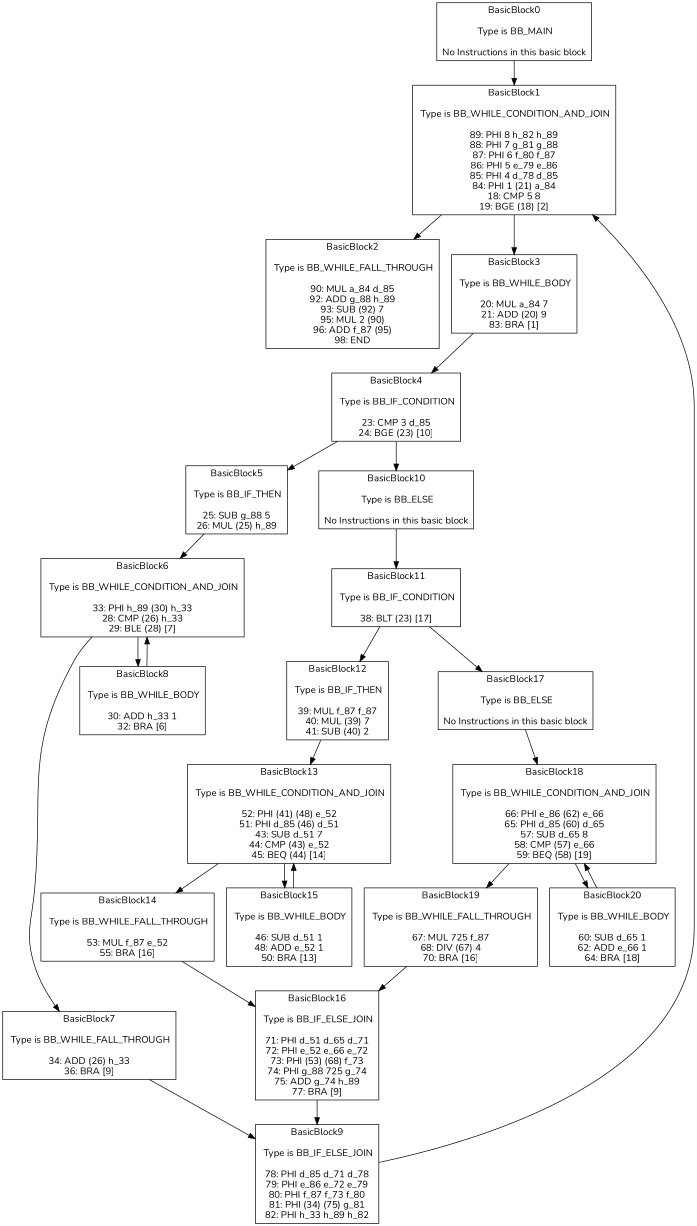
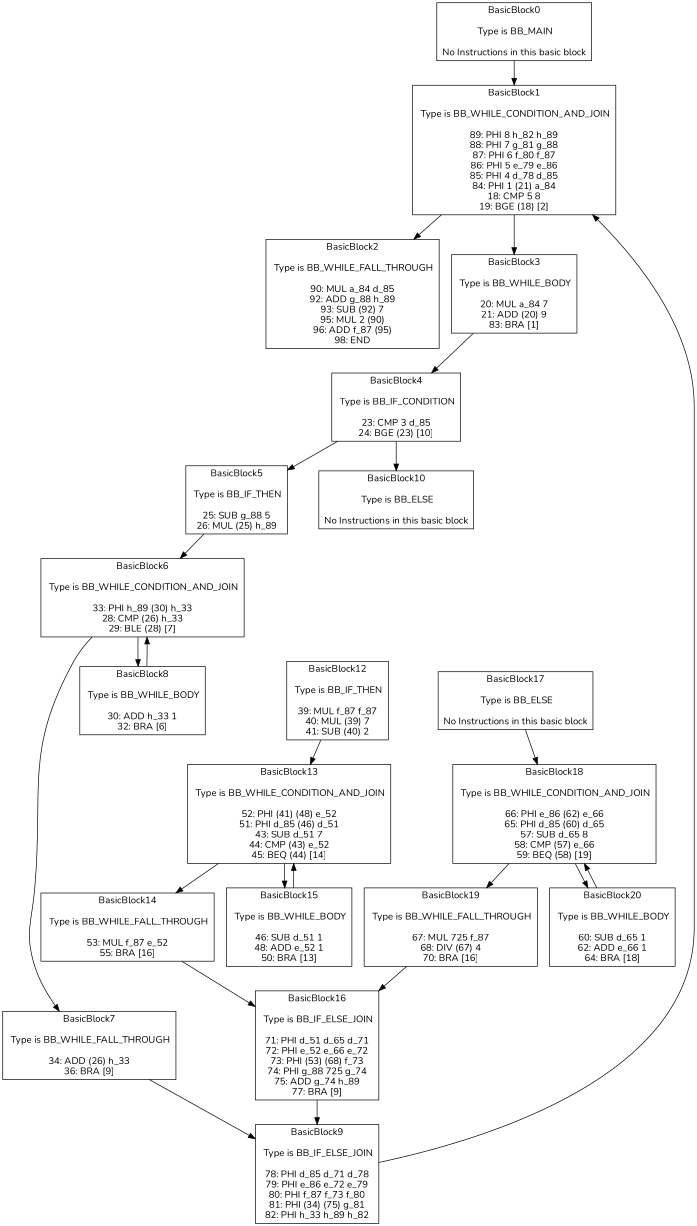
  digraph {
    fontname=Nunito
    node [shape=box fontname=Nunito]
    edge [fontname=Nunito]
    n1 [label="BasicBlock0\n\n Type is BB_MAIN\n\nNo Instructions in this basic block\n"]
    n2 [label="BasicBlock1\n\n Type is BB_WHILE_CONDITION_AND_JOIN\n\n89: PHI 8 h_82 h_89\n88: PHI 7 g_81 g_88\n87: PHI 6 f_80 f_87\n86: PHI 5 e_79 e_86\n85: PHI 4 d_78 d_85\n84: PHI 1 (21) a_84\n18: CMP 5 8\n19: BGE (18) [2]\n"]
    n3 [label="BasicBlock2\n\n Type is BB_WHILE_FALL_THROUGH\n\n90: MUL a_84 d_85\n92: ADD g_88 h_89\n93: SUB (92) 7\n95: MUL 2 (90)\n96: ADD f_87 (95)\n98: END\n"]
    n4 [label="BasicBlock3\n\n Type is BB_WHILE_BODY\n\n20: MUL a_84 7\n21: ADD (20) 9\n83: BRA [1]\n"]
    n5 [label="BasicBlock4\n\n Type is BB_IF_CONDITION\n\n23: CMP 3 d_85\n24: BGE (23) [10]\n"]
    n6 [label="BasicBlock5\n\n Type is BB_IF_THEN\n\n25: SUB g_88 5\n26: MUL (25) h_89\n"]
    n7 [label="BasicBlock10\n\n Type is BB_ELSE\n\nNo Instructions in this basic block\n"]
    n8 [label="BasicBlock6\n\n Type is BB_WHILE_CONDITION_AND_JOIN\n\n33: PHI h_89 (30) h_33\n28: CMP (26) h_33\n29: BLE (28) [7]\n"]
-   n9 [label="BasicBlock11\n\n Type is BB_IF_CONDITION\n\n38: BLT (23) [17]\n"]
    n10 [label="BasicBlock7\n\n Type is BB_WHILE_FALL_THROUGH\n\n34: ADD (26) h_33\n36: BRA [9]\n"]
    n11 [label="BasicBlock8\n\n Type is BB_WHILE_BODY\n\n30: ADD h_33 1\n32: BRA [6]\n"]
    n12 [label="BasicBlock9\n\n Type is BB_IF_ELSE_JOIN\n\n78: PHI d_85 d_71 d_78\n79: PHI e_86 e_72 e_79\n80: PHI f_87 f_73 f_80\n81: PHI (34) (75) g_81\n82: PHI h_33 h_89 h_82\n"]
    n13 [label="BasicBlock12\n\n Type is BB_IF_THEN\n\n39: MUL f_87 f_87\n40: MUL (39) 7\n41: SUB (40) 2\n"]
    n14 [label="BasicBlock17\n\n Type is BB_ELSE\n\nNo Instructions in this basic block\n"]
    n15 [label="BasicBlock13\n\n Type is BB_WHILE_CONDITION_AND_JOIN\n\n52: PHI (41) (48) e_52\n51: PHI d_85 (46) d_51\n43: SUB d_51 7\n44: CMP (43) e_52\n45: BEQ (44) [14]\n"]
    n16 [label="BasicBlock18\n\n Type is BB_WHILE_CONDITION_AND_JOIN\n\n66: PHI e_86 (62) e_66\n65: PHI d_85 (60) d_65\n57: SUB d_65 8\n58: CMP (57) e_66\n59: BEQ (58) [19]\n"]
    n17 [label="BasicBlock14\n\n Type is BB_WHILE_FALL_THROUGH\n\n53: MUL f_87 e_52\n55: BRA [16]\n"]
    n18 [label="BasicBlock15\n\n Type is BB_WHILE_BODY\n\n46: SUB d_51 1\n48: ADD e_52 1\n50: BRA [13]\n"]
    n19 [label="BasicBlock16\n\n Type is BB_IF_ELSE_JOIN\n\n71: PHI d_51 d_65 d_71\n72: PHI e_52 e_66 e_72\n73: PHI (53) (68) f_73\n74: PHI g_88 725 g_74\n75: ADD g_74 h_89\n77: BRA [9]\n"]
    n20 [label="BasicBlock19\n\n Type is BB_WHILE_FALL_THROUGH\n\n67: MUL 725 f_87\n68: DIV (67) 4\n70: BRA [16]\n"]
    n21 [label="BasicBlock20\n\n Type is BB_WHILE_BODY\n\n60: SUB d_65 1\n62: ADD e_66 1\n64: BRA [18]\n"]
    n1 -> n2
    n2 -> n3
    n2 -> n4
    n4 -> n5
    n5 -> n6
    n5 -> n7
    n6 -> n8
-   n7 -> n9
    n8 -> n10
    n8 -> n11
-   n9 -> n13
-   n9 -> n14
    n10 -> n12
    n11 -> n8
    n12 -> n2
    n13 -> n15
    n14 -> n16
    n15 -> n17
    n15 -> n18
    n16 -> n20
    n16 -> n21
    n17 -> n19
    n18 -> n15
    n19 -> n12
    n20 -> n19
    n21 -> n16
  }
